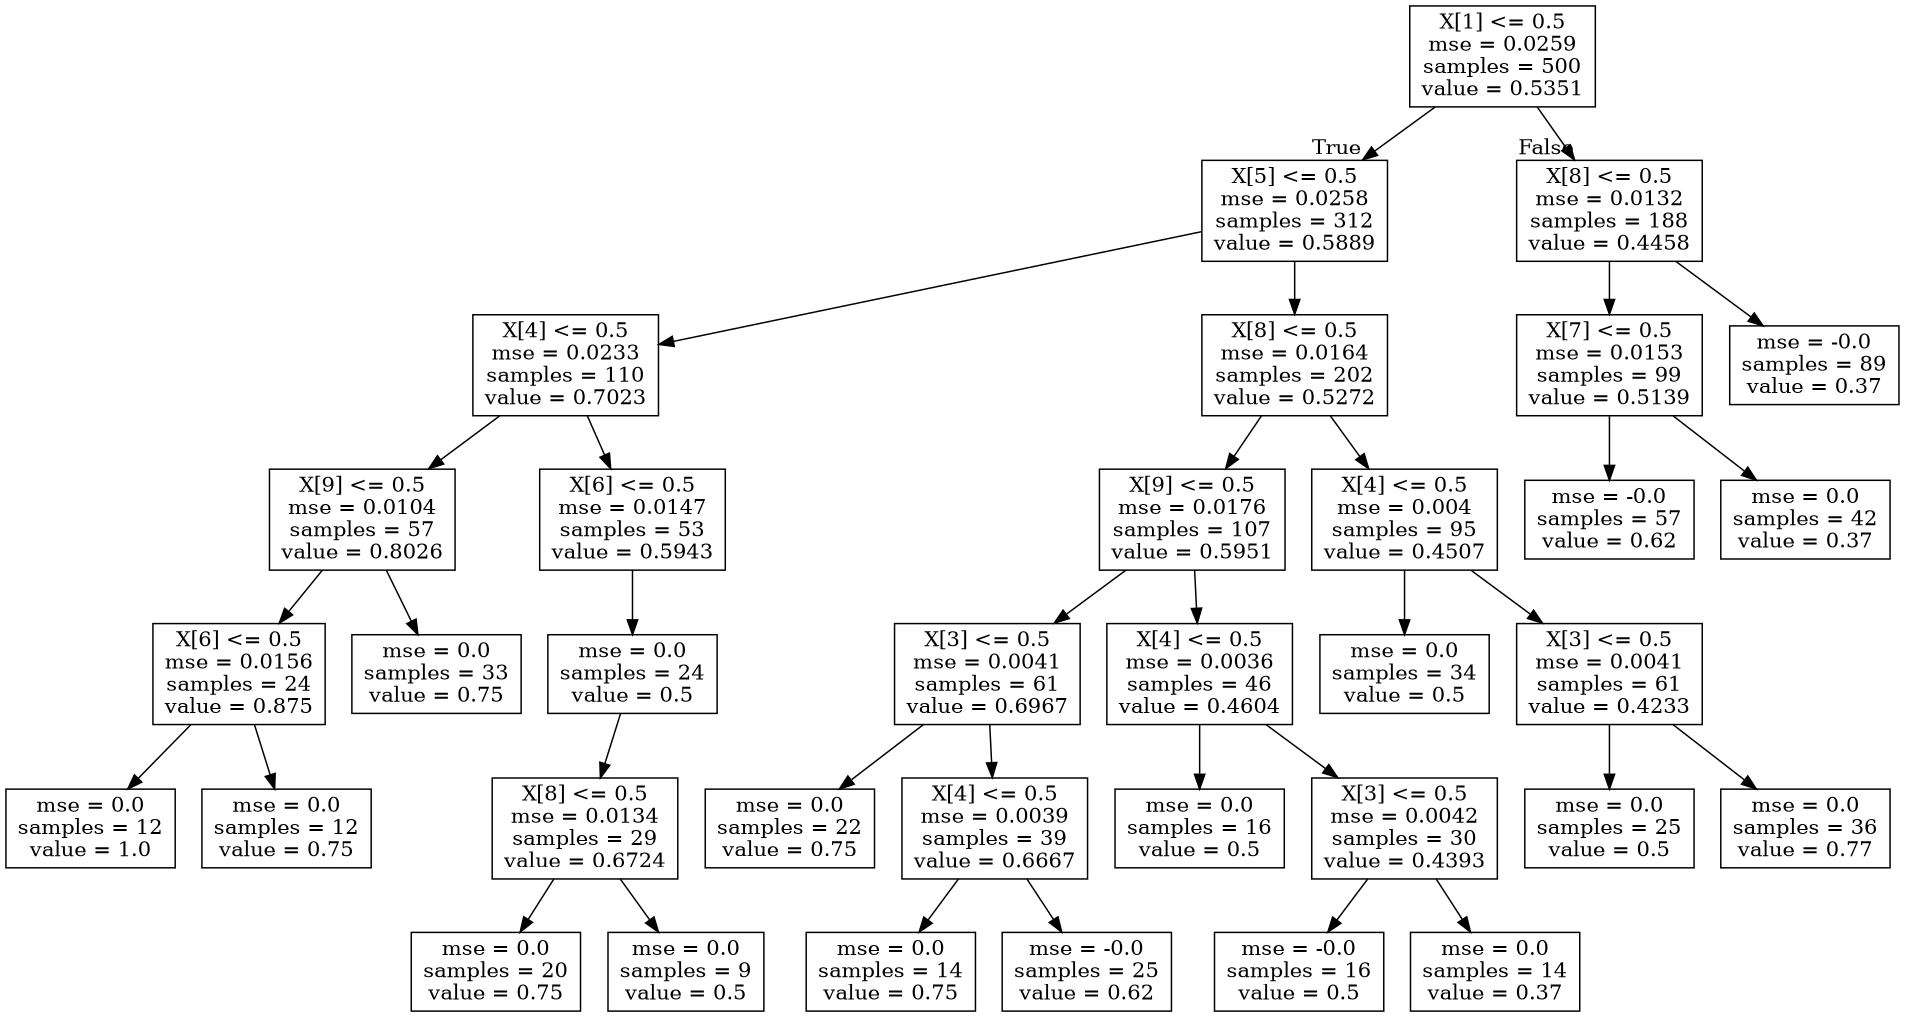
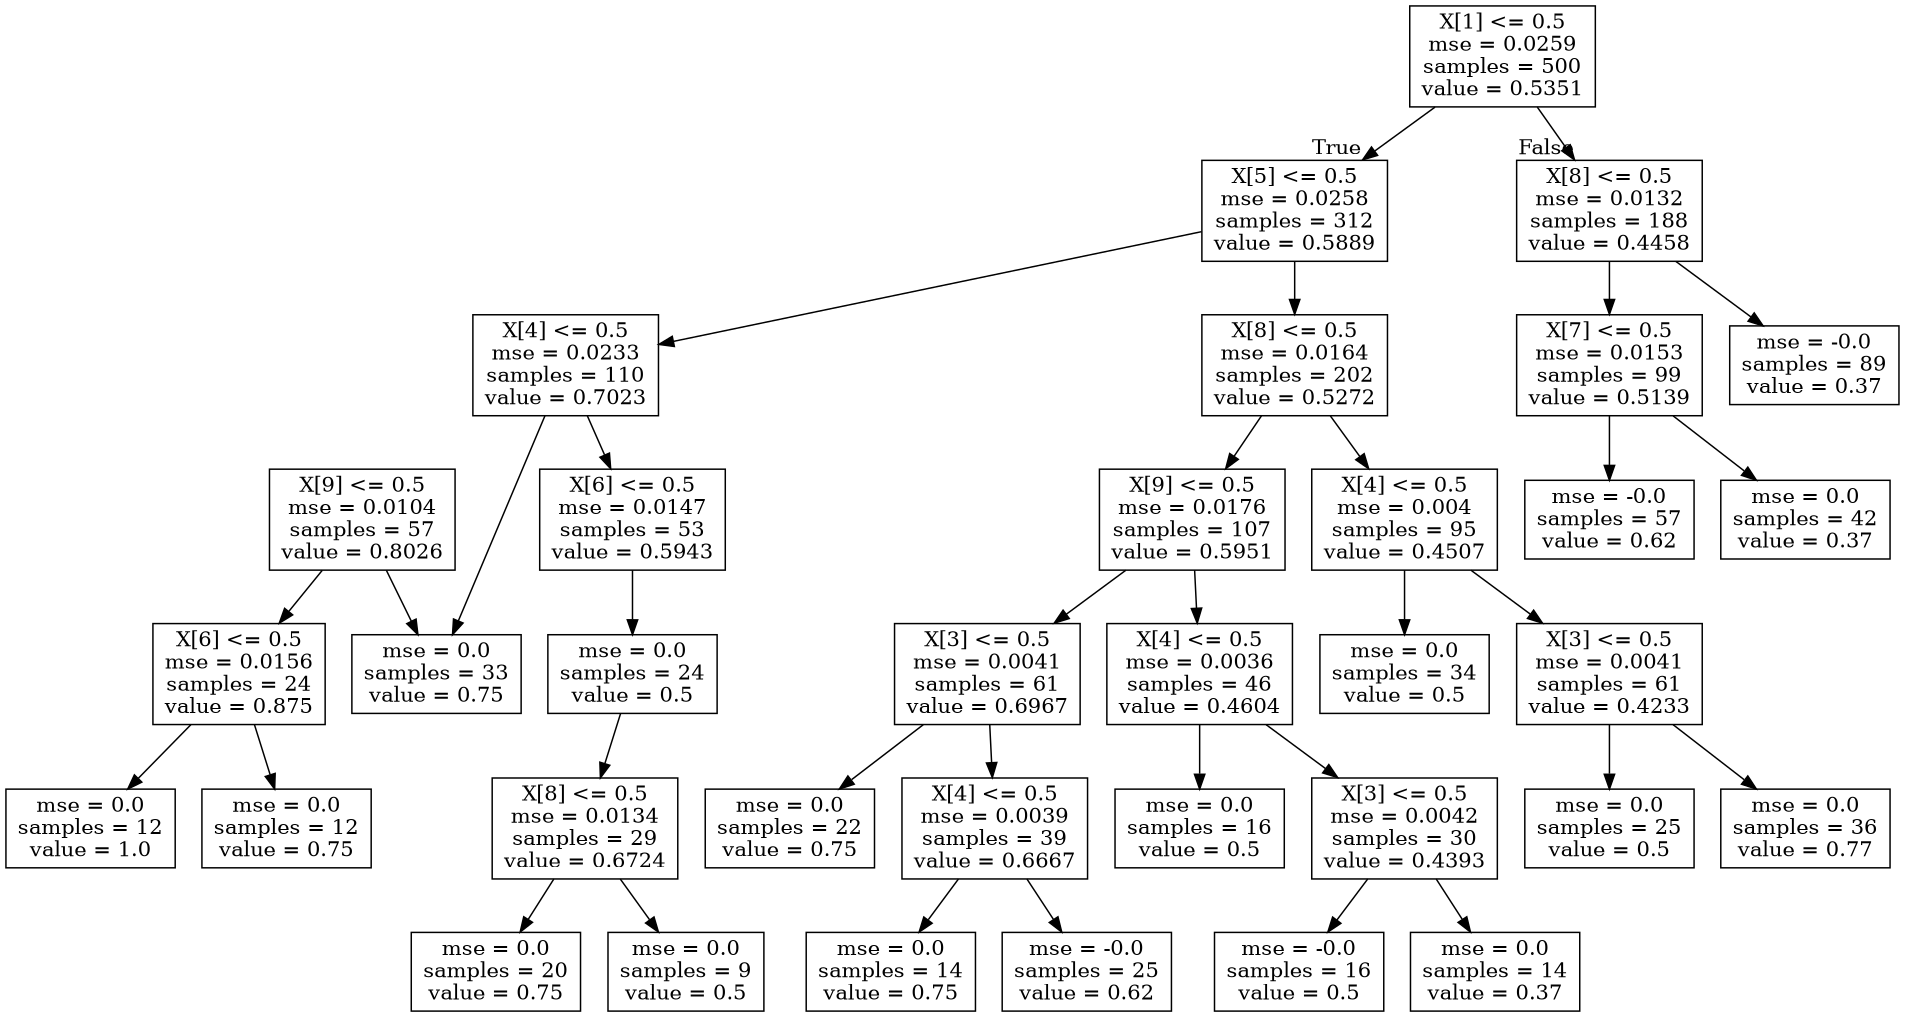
  digraph {
    node [shape=box]
    n1 [label="X[1] <= 0.5\nmse = 0.0259\nsamples = 500\nvalue = 0.5351"]
    n2 [label="X[5] <= 0.5\nmse = 0.0258\nsamples = 312\nvalue = 0.5889"]
    n3 [label="X[8] <= 0.5\nmse = 0.0132\nsamples = 188\nvalue = 0.4458"]
    n4 [label="X[4] <= 0.5\nmse = 0.0233\nsamples = 110\nvalue = 0.7023"]
    n5 [label="X[8] <= 0.5\nmse = 0.0164\nsamples = 202\nvalue = 0.5272"]
    n6 [label="X[7] <= 0.5\nmse = 0.0153\nsamples = 99\nvalue = 0.5139"]
    n7 [label="mse = -0.0\nsamples = 89\nvalue = 0.37"]
    n8 [label="X[9] <= 0.5\nmse = 0.0104\nsamples = 57\nvalue = 0.8026"]
    n9 [label="X[6] <= 0.5\nmse = 0.0147\nsamples = 53\nvalue = 0.5943"]
    n10 [label="X[9] <= 0.5\nmse = 0.0176\nsamples = 107\nvalue = 0.5951"]
    n11 [label="X[4] <= 0.5\nmse = 0.004\nsamples = 95\nvalue = 0.4507"]
    n12 [label="X[6] <= 0.5\nmse = 0.0156\nsamples = 24\nvalue = 0.875"]
    n13 [label="mse = 0.0\nsamples = 33\nvalue = 0.75"]
    n14 [label="mse = 0.0\nsamples = 24\nvalue = 0.5"]
    n15 [label="mse = 0.0\nsamples = 12\nvalue = 1.0"]
    n16 [label="mse = 0.0\nsamples = 12\nvalue = 0.75"]
    n17 [label="X[8] <= 0.5\nmse = 0.0134\nsamples = 29\nvalue = 0.6724"]
    n18 [label="mse = 0.0\nsamples = 20\nvalue = 0.75"]
    n19 [label="mse = 0.0\nsamples = 9\nvalue = 0.5"]
    n20 [label="X[3] <= 0.5\nmse = 0.0041\nsamples = 61\nvalue = 0.6967"]
    n21 [label="X[4] <= 0.5\nmse = 0.0036\nsamples = 46\nvalue = 0.4604"]
    n22 [label="mse = 0.0\nsamples = 34\nvalue = 0.5"]
    n23 [label="X[3] <= 0.5\nmse = 0.0041\nsamples = 61\nvalue = 0.4233"]
    n24 [label="mse = 0.0\nsamples = 22\nvalue = 0.75"]
    n25 [label="X[4] <= 0.5\nmse = 0.0039\nsamples = 39\nvalue = 0.6667"]
    n26 [label="mse = 0.0\nsamples = 16\nvalue = 0.5"]
    n27 [label="X[3] <= 0.5\nmse = 0.0042\nsamples = 30\nvalue = 0.4393"]
    n28 [label="mse = 0.0\nsamples = 14\nvalue = 0.75"]
    n29 [label="mse = -0.0\nsamples = 25\nvalue = 0.62"]
    n30 [label="mse = -0.0\nsamples = 16\nvalue = 0.5"]
    n31 [label="mse = 0.0\nsamples = 14\nvalue = 0.37"]
    n32 [label="mse = 0.0\nsamples = 25\nvalue = 0.5"]
    n33 [label="mse = 0.0\nsamples = 36\nvalue = 0.77"]
    n34 [label="mse = -0.0\nsamples = 57\nvalue = 0.62"]
    n35 [label="mse = 0.0\nsamples = 42\nvalue = 0.37"]
    n1 -> n2 [headlabel=True labelangle=45 labeldistance=2.5]
    n1 -> n3 [headlabel=False labelangle=-45 labeldistance=2.5]
    n2 -> n4
    n2 -> n5
    n3 -> n6
    n3 -> n7
-   n4 -> n8
+   n4 -> n13
    n4 -> n9
    n5 -> n10
    n5 -> n11
    n6 -> n34
    n6 -> n35
    n8 -> n12
    n8 -> n13
    n9 -> n14
    n10 -> n20
    n10 -> n21
    n11 -> n22
    n11 -> n23
    n12 -> n15
    n12 -> n16
    n14 -> n17
    n17 -> n18
    n17 -> n19
    n20 -> n24
    n20 -> n25
    n21 -> n26
    n21 -> n27
    n23 -> n32
    n23 -> n33
    n25 -> n28
    n25 -> n29
    n27 -> n30
    n27 -> n31
  }
